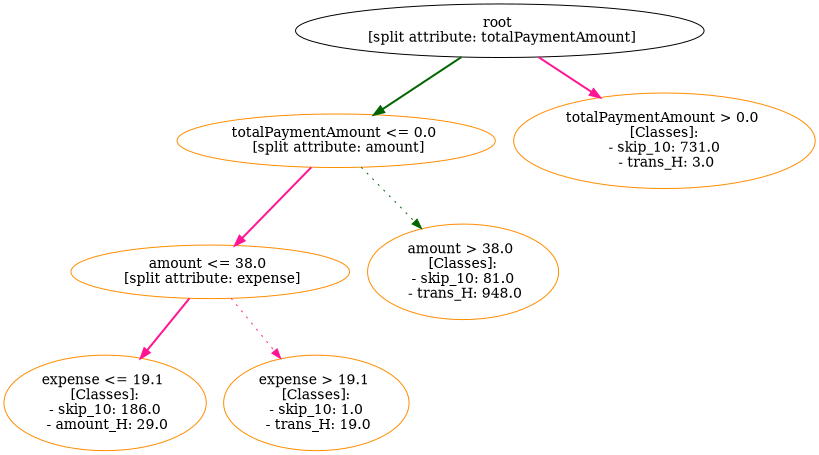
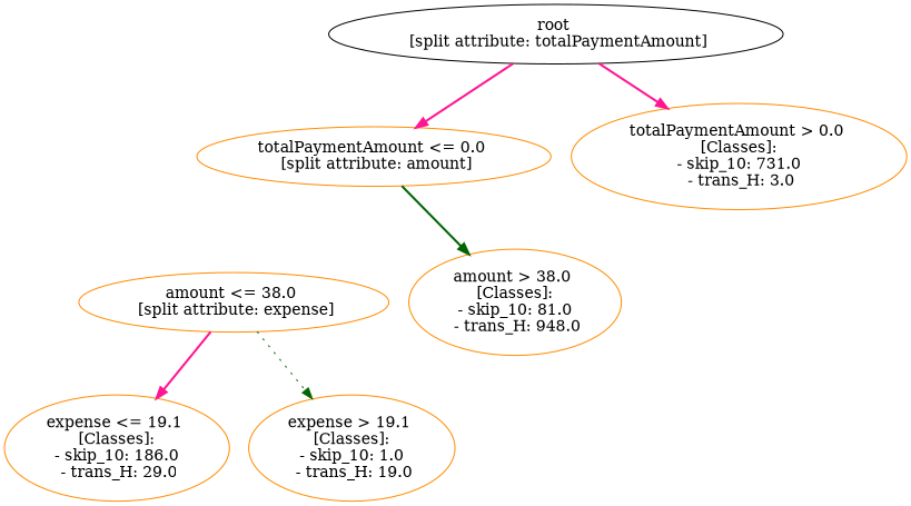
  digraph {
    node [color=darkorange]
    edge [color=deeppink style=bold]
    n1 [color=black label="root \n [split attribute: totalPaymentAmount]"]
    n2 [label="totalPaymentAmount <= 0.0 \n [split attribute: amount]"]
    n3 [label="totalPaymentAmount > 0.0 \n [Classes]: \n - skip_10: 731.0 \n - trans_H: 3.0"]
    n4 [label="amount <= 38.0 \n [split attribute: expense]"]
    n5 [label="amount > 38.0 \n [Classes]: \n - skip_10: 81.0 \n - trans_H: 948.0"]
-   n6 [label="expense <= 19.1 \n [Classes]: \n - skip_10: 186.0 \n - amount_H: 29.0"]
+   n6 [label="expense <= 19.1 \n [Classes]: \n - skip_10: 186.0 \n - trans_H: 29.0"]
    n7 [label="expense > 19.1 \n [Classes]: \n - skip_10: 1.0 \n - trans_H: 19.0"]
-   n1 -> n2 [color=darkgreen]
+   n1 -> n2
    n1 -> n3
-   n2 -> n4
-   n2 -> n5 [color=darkgreen style=dotted]
+   n2 -> n5 [color=darkgreen]
    n4 -> n6
-   n4 -> n7 [style=dotted]
+   n4 -> n7 [color=darkgreen style=dotted]
  }
